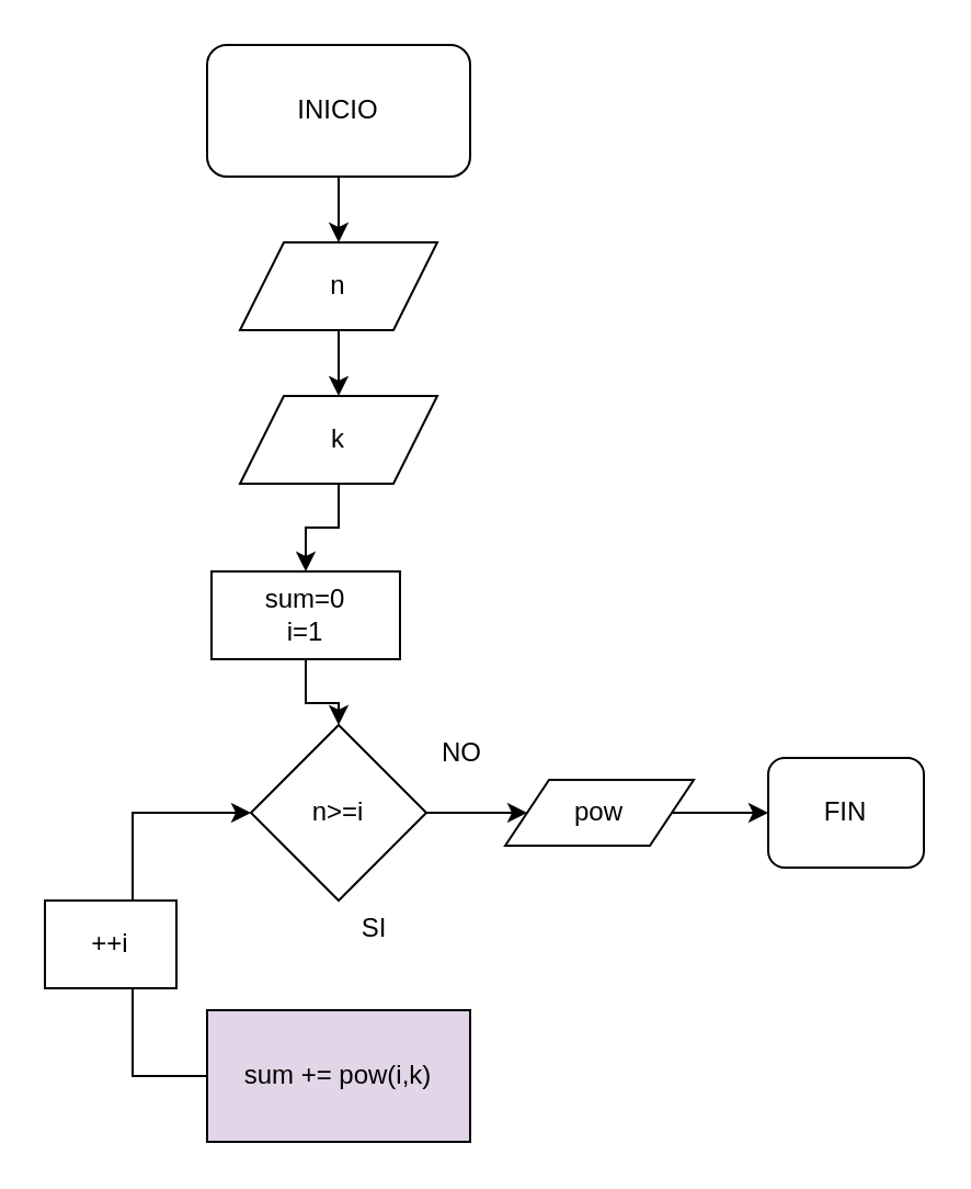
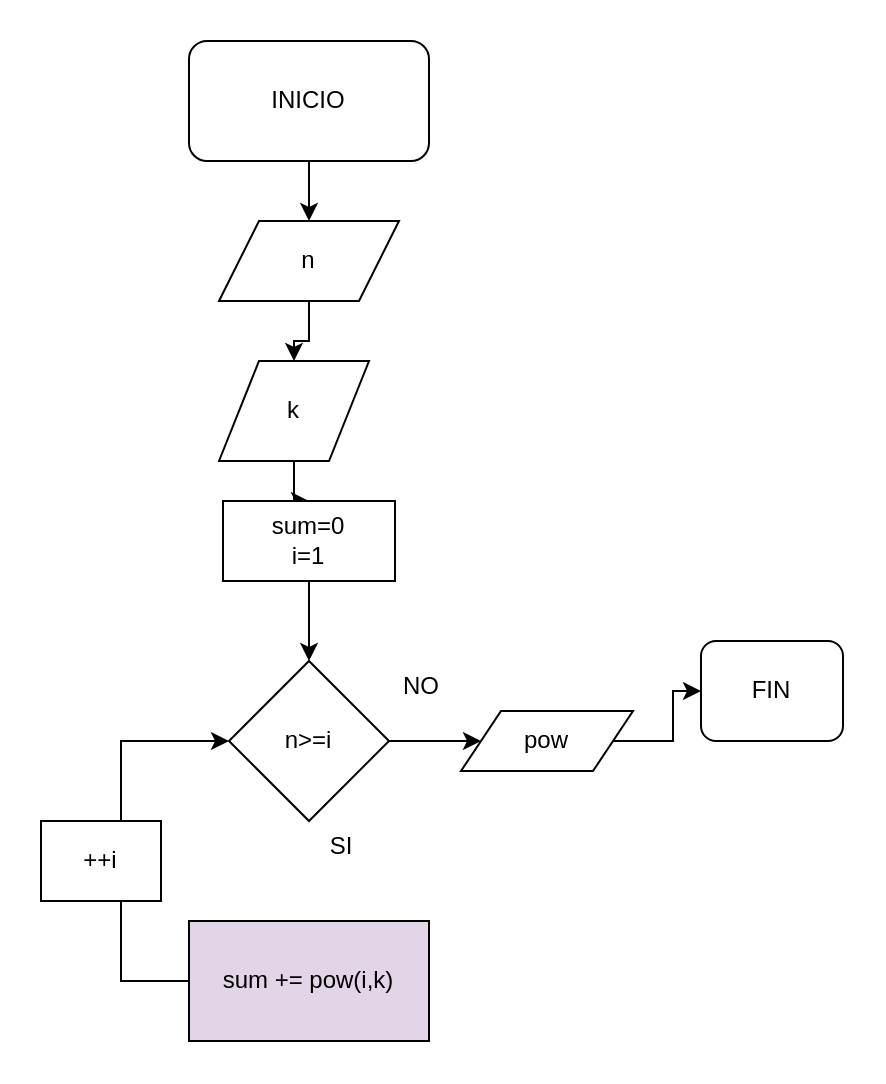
  <mxCell id="0" />
  <mxCell id="1" parent="0" />
  <mxCell id="2" value="" style="edgeStyle=orthogonalEdgeStyle;rounded=0;orthogonalLoop=1;jettySize=auto;html=1;" edge="1" parent="1" source="3" target="5"><mxGeometry relative="1" as="geometry" /></mxCell>
  <mxCell id="3" value="INICIO" style="rounded=1;whiteSpace=wrap;html=1;" vertex="1" parent="1"><mxGeometry x="94" y="20" width="120" height="60" as="geometry" /></mxCell>
  <mxCell id="4" value="" style="edgeStyle=orthogonalEdgeStyle;rounded=0;orthogonalLoop=1;jettySize=auto;html=1;" edge="1" parent="1" source="5" target="7"><mxGeometry relative="1" as="geometry" /></mxCell>
  <mxCell id="5" value="n" style="shape=parallelogram;perimeter=parallelogramPerimeter;whiteSpace=wrap;html=1;fixedSize=1;" vertex="1" parent="1"><mxGeometry x="109" y="110" width="90" height="40" as="geometry" /></mxCell>
  <mxCell id="6" value="" style="edgeStyle=orthogonalEdgeStyle;rounded=0;orthogonalLoop=1;jettySize=auto;html=1;" edge="1" parent="1" source="7" target="9"><mxGeometry relative="1" as="geometry" /></mxCell>
- <mxCell id="7" value="k" style="shape=parallelogram;perimeter=parallelogramPerimeter;whiteSpace=wrap;html=1;fixedSize=1;" vertex="1" parent="1"><mxGeometry x="109" y="180" width="90" height="40" as="geometry" /></mxCell>
+ <mxCell id="7" value="k" style="shape=parallelogram;perimeter=parallelogramPerimeter;whiteSpace=wrap;html=1;fixedSize=1;" vertex="1" parent="1"><mxGeometry x="109" y="180" width="75" height="50" as="geometry" /></mxCell>
  <mxCell id="8" value="" style="edgeStyle=orthogonalEdgeStyle;rounded=0;orthogonalLoop=1;jettySize=auto;html=1;" edge="1" parent="1" source="9" target="11"><mxGeometry relative="1" as="geometry" /></mxCell>
- <mxCell id="9" value="sum=0&lt;div&gt;i=1&lt;/div&gt;" style="whiteSpace=wrap;html=1;" vertex="1" parent="1"><mxGeometry x="96" y="260" width="86" height="40" as="geometry" /></mxCell>
+ <mxCell id="9" value="sum=0&lt;div&gt;i=1&lt;/div&gt;" style="whiteSpace=wrap;html=1;" vertex="1" parent="1"><mxGeometry x="111" y="250" width="86" height="40" as="geometry" /></mxCell>
  <mxCell id="10" value="" style="edgeStyle=orthogonalEdgeStyle;rounded=0;orthogonalLoop=1;jettySize=auto;html=1;" edge="1" parent="1" source="11" target="13"><mxGeometry relative="1" as="geometry" /></mxCell>
  <mxCell id="11" value="n&amp;gt;=i" style="rhombus;whiteSpace=wrap;html=1;" vertex="1" parent="1"><mxGeometry x="114" y="330" width="80" height="80" as="geometry" /></mxCell>
  <mxCell id="12" value="" style="edgeStyle=orthogonalEdgeStyle;rounded=0;orthogonalLoop=1;jettySize=auto;html=1;" edge="1" parent="1" source="13" target="14"><mxGeometry relative="1" as="geometry" /></mxCell>
  <mxCell id="13" value="pow" style="shape=parallelogram;perimeter=parallelogramPerimeter;whiteSpace=wrap;html=1;fixedSize=1;" vertex="1" parent="1"><mxGeometry x="230" y="355" width="86" height="30" as="geometry" /></mxCell>
- <mxCell id="14" value="FIN" style="rounded=1;whiteSpace=wrap;html=1;" vertex="1" parent="1"><mxGeometry x="350" y="345" width="71" height="50" as="geometry" /></mxCell>
+ <mxCell id="14" value="FIN" style="rounded=1;whiteSpace=wrap;html=1;" vertex="1" parent="1"><mxGeometry x="350" y="320" width="71" height="50" as="geometry" /></mxCell>
  <mxCell id="15" value="" style="edgeStyle=orthogonalEdgeStyle;rounded=0;orthogonalLoop=1;jettySize=auto;html=1;entryX=0;entryY=0.5;entryDx=0;entryDy=0;" edge="1" parent="1" source="18" target="11"><mxGeometry relative="1" as="geometry"><mxPoint x="-46" y="490" as="targetPoint" /><Array as="points"><mxPoint x="60" y="370" /></Array></mxGeometry></mxCell>
  <mxCell id="16" value="sum += pow(i,k)" style="whiteSpace=wrap;html=1;fillColor=#e1d5e7;" vertex="1" parent="1"><mxGeometry x="94" y="460" width="120" height="60" as="geometry" /></mxCell>
  <mxCell id="17" value="" style="edgeStyle=orthogonalEdgeStyle;rounded=0;orthogonalLoop=1;jettySize=auto;html=1;entryX=0;entryY=0.5;entryDx=0;entryDy=0;endArrow=none;" edge="1" parent="1" source="16" target="18"><mxGeometry relative="1" as="geometry"><mxPoint x="94" y="490" as="sourcePoint" /><mxPoint x="114" y="370" as="targetPoint" /><Array as="points"><mxPoint x="60" y="490" /></Array></mxGeometry></mxCell>
  <mxCell id="18" value="++i" style="rounded=0;whiteSpace=wrap;html=1;" vertex="1" parent="1"><mxGeometry x="20" y="410" width="60" height="40" as="geometry" /></mxCell>
  <mxCell id="19" value="NO" style="text;html=1;align=center;verticalAlign=middle;resizable=0;points=[];autosize=1;strokeColor=none;fillColor=none;" vertex="1" parent="1"><mxGeometry x="190" y="328" width="40" height="30" as="geometry" /></mxCell>
  <mxCell id="20" value="SI" style="text;html=1;align=center;verticalAlign=middle;resizable=0;points=[];autosize=1;strokeColor=none;fillColor=none;" vertex="1" parent="1"><mxGeometry x="155" y="408" width="30" height="30" as="geometry" /></mxCell>
